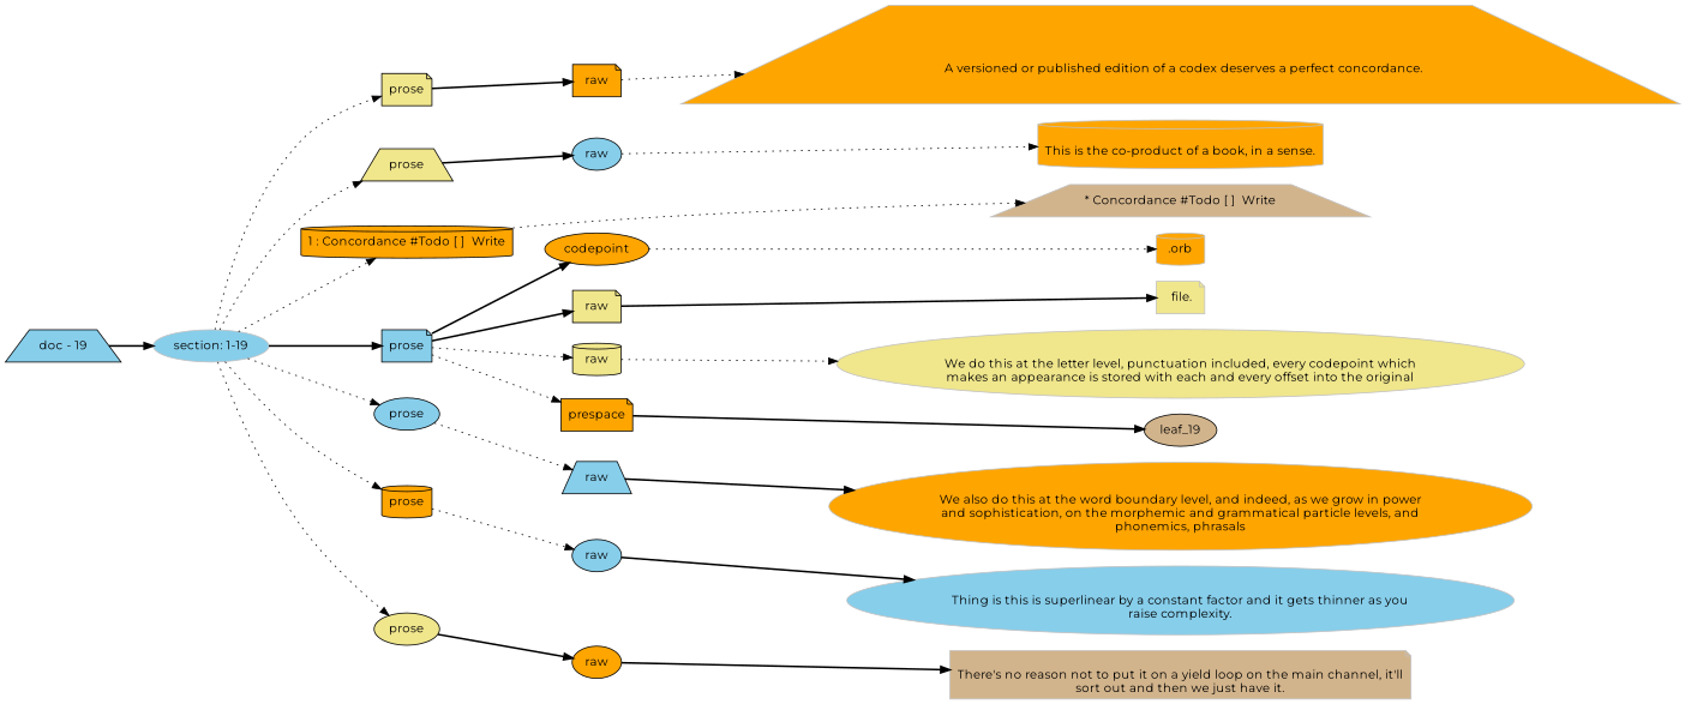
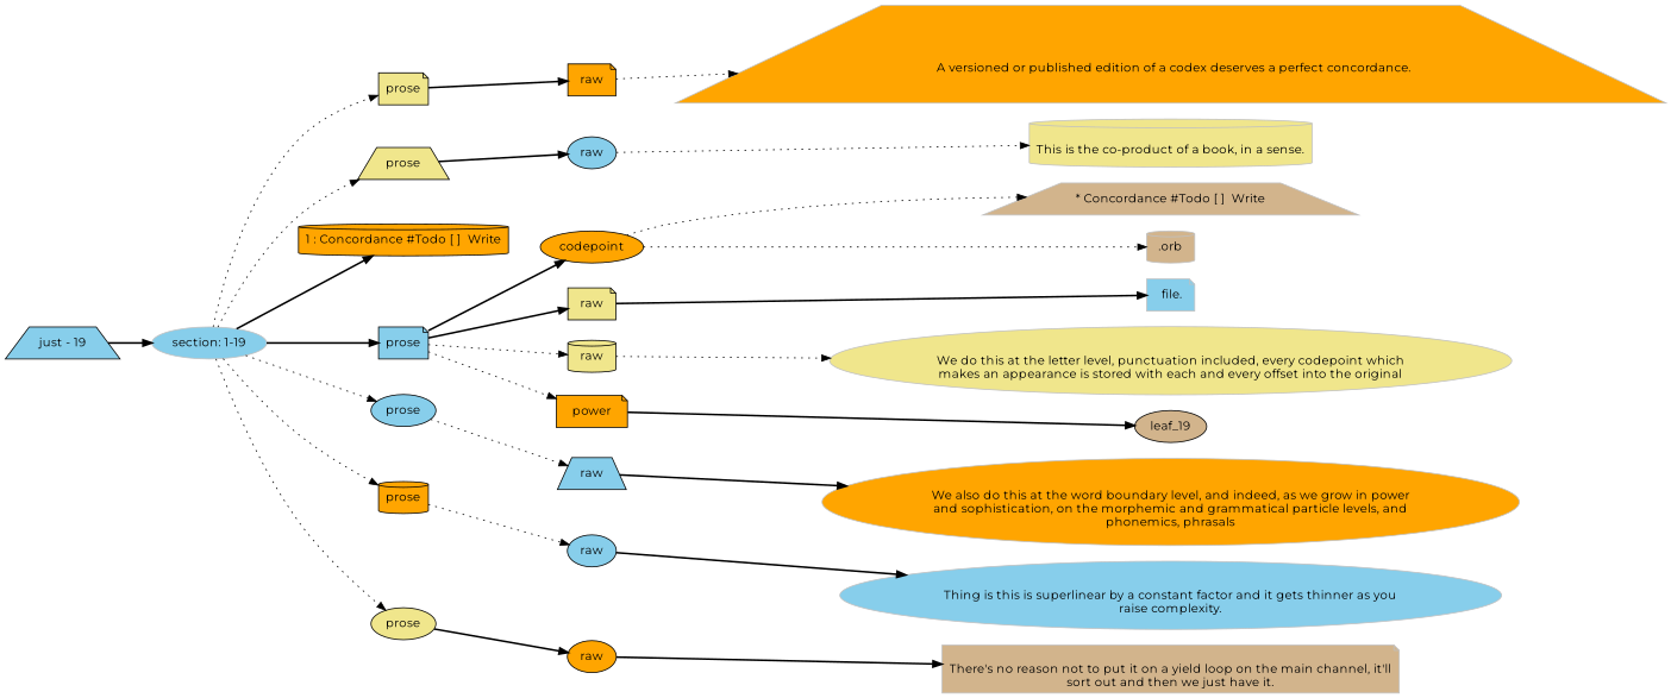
  digraph {
    fontname=Montserrat
    rankdir=LR
    node [fillcolor=skyblue fontname=Montserrat shape=ellipse style=filled]
    edge [fontname=Montserrat style=dotted]
    n1 [color=Gray label="section: 1-19"]
    n2 [fillcolor=orange label="1 : Concordance #Todo [ ]  Write" shape=cylinder]
    n3 [fillcolor=khaki label=prose shape=note]
    n4 [fillcolor=khaki label=prose shape=trapezium]
    n5 [label=prose shape=note]
    n6 [label=prose]
    n7 [fillcolor=orange label=prose shape=cylinder]
    n8 [fillcolor=khaki label=prose]
    n9 [fillcolor=orange label=raw shape=note]
    n10 [label=raw]
    n11 [fillcolor=khaki label=raw shape=cylinder]
-   n12 [fillcolor=orange label=prespace shape=note]
+   n12 [fillcolor=orange label=power shape=note]
    n13 [fillcolor=orange label=codepoint]
    n14 [fillcolor=khaki label=raw shape=note]
    n15 [label=raw shape=trapezium]
    n16 [label=raw]
    n17 [fillcolor=orange label=raw]
    n18 [color=Gray fillcolor=tan label="* Concordance #Todo [ ]  Write" shape=trapezium]
    n19 [color=Gray fillcolor=orange label="\n\n  A versioned or published edition of a codex deserves a perfect concordance.\n" shape=trapezium]
-   n20 [color=Gray fillcolor=orange label="\nThis is the co-product of a book, in a sense.\n" shape=cylinder]
+   n20 [color=Gray fillcolor=khaki label="\nThis is the co-product of a book, in a sense.\n" shape=cylinder]
    n21 [color=Gray fillcolor=khaki label="\nWe do this at the letter level, punctuation included, every codepoint which\nmakes an appearance is stored with each and every offset into the original"]
    leaf_19 [color=black fillcolor=tan]
-   n23 [color=Gray fillcolor=orange label=".orb" shape=cylinder]
-   n24 [color=Gray fillcolor=khaki label=" file.\n" shape=note]
+   n23 [color=Gray fillcolor=tan label=".orb" shape=cylinder]
+   n24 [color=Gray label=" file.\n" shape=note]
    n25 [color=Gray fillcolor=orange label="\nWe also do this at the word boundary level, and indeed, as we grow in power\nand sophistication, on the morphemic and grammatical particle levels, and\nphonemics, phrasals\n"]
    n26 [color=Gray label="\nThing is this is superlinear by a constant factor and it gets thinner as you\nraise complexity.\n"]
    n27 [color=Gray fillcolor=tan label="\nThere's no reason not to put it on a yield loop on the main channel, it'll\nsort out and then we just have it." shape=note]
-   n28 [label="doc - 19" shape=trapezium]
+   n28 [label="just - 19" shape=trapezium]
    subgraph sub_1 {
      rank=same
      n1
    }
    subgraph sub_2 {
      rank=same
      n2
      n3
      n4
      n5
      n6
      n7
      n8
    }
    subgraph sub_3 {
      rank=same
      n9
    }
    subgraph sub_4 {
      rank=same
      n10
    }
    subgraph sub_5 {
      rank=same
      n11
      n12
      n13
      n14
    }
    subgraph sub_6 {
      rank=same
      n15
    }
    subgraph sub_7 {
      rank=same
      n16
    }
    subgraph sub_8 {
      rank=same
      n17
    }
-   n1 -> n2
+   n1 -> n2 [style=bold]
    n1 -> n3
    n1 -> n4
    n1 -> n5 [style=bold]
    n1 -> n6
    n1 -> n7
    n1 -> n8
-   n2 -> n18
+   n13 -> n18
    n3 -> n9 [style=bold]
    n4 -> n10 [style=bold]
    n5 -> n11
    n5 -> n12
    n5 -> n13 [style=bold]
    n5 -> n14 [style=bold]
    n6 -> n15
    n7 -> n16
    n8 -> n17 [style=bold]
    n9 -> n19
    n10 -> n20
    n11 -> n21
    n12 -> leaf_19 [style=bold]
    n13 -> n23
    n14 -> n24 [style=bold]
    n15 -> n25 [style=bold]
    n16 -> n26 [style=bold]
    n17 -> n27 [style=bold]
    n28 -> n1 [style=bold]
  }
